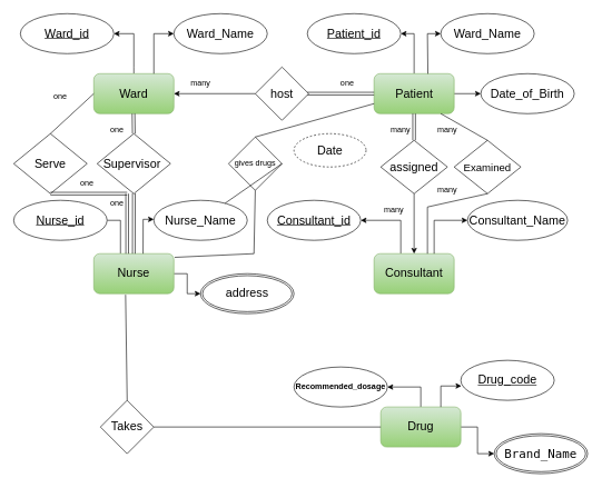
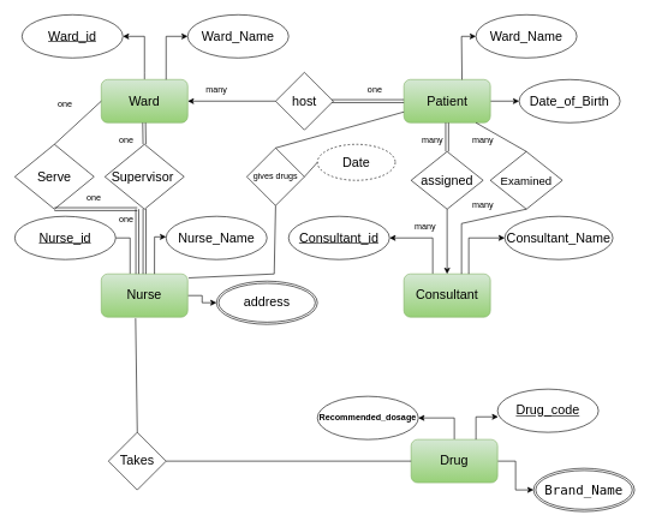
  <mxCell id="0" />
  <mxCell id="1" parent="0" />
  <mxCell id="2" value="" style="edgeStyle=orthogonalEdgeStyle;rounded=0;orthogonalLoop=1;jettySize=auto;html=1;" parent="1" source="3" target="4" edge="1"><mxGeometry relative="1" as="geometry"><Array as="points"><mxPoint x="200" y="100" /><mxPoint x="200" y="100" /></Array></mxGeometry></mxCell>
  <mxCell id="3" value="&lt;font style=&quot;font-size: 18px;&quot;&gt;Ward&lt;/font&gt;" style="rounded=1;whiteSpace=wrap;html=1;fillColor=#d5e8d4;strokeColor=#82b366;gradientColor=#97d077;fontColor=#000000;" parent="1" vertex="1"><mxGeometry x="140" y="110" width="120" height="60" as="geometry" /></mxCell>
  <mxCell id="4" value="&lt;font style=&quot;font-size: 18px;&quot;&gt;Ward_id&lt;/font&gt;" style="ellipse;whiteSpace=wrap;html=1;rounded=1;fontStyle=4" parent="1" vertex="1"><mxGeometry x="30" y="20" width="140" height="60" as="geometry" /></mxCell>
  <mxCell id="5" value="&lt;font style=&quot;font-size: 18px;&quot;&gt;Ward_Name&lt;/font&gt;" style="ellipse;whiteSpace=wrap;html=1;rounded=1;" parent="1" vertex="1"><mxGeometry x="260" y="20" width="140" height="60" as="geometry" /></mxCell>
  <mxCell id="6" value="" style="endArrow=classic;html=1;rounded=0;exitX=0.75;exitY=0;exitDx=0;exitDy=0;entryX=0;entryY=0.5;entryDx=0;entryDy=0;" parent="1" source="3" target="5" edge="1"><mxGeometry width="50" height="50" relative="1" as="geometry"><mxPoint x="175" y="131.62" as="sourcePoint" /><mxPoint x="300" y="50" as="targetPoint" /><Array as="points"><mxPoint x="230" y="50" /></Array></mxGeometry></mxCell>
- <mxCell id="7" style="edgeStyle=orthogonalEdgeStyle;rounded=0;orthogonalLoop=1;jettySize=auto;html=1;entryX=1;entryY=0.5;entryDx=0;entryDy=0;" parent="1" source="9" target="10" edge="1"><mxGeometry relative="1" as="geometry" /></mxCell>
  <mxCell id="8" style="edgeStyle=orthogonalEdgeStyle;rounded=0;orthogonalLoop=1;jettySize=auto;html=1;exitX=1;exitY=0.5;exitDx=0;exitDy=0;entryX=0;entryY=0.5;entryDx=0;entryDy=0;" parent="1" source="9" target="13" edge="1"><mxGeometry relative="1" as="geometry" /></mxCell>
  <mxCell id="9" value="&lt;font style=&quot;font-size: 18px;&quot;&gt;Patient&lt;/font&gt;" style="rounded=1;html=1;fillColor=#d5e8d4;gradientColor=#97d077;strokeColor=#82b366;fontColor=#000000;labelBackgroundColor=none;labelBorderColor=none;" parent="1" vertex="1"><mxGeometry x="560" y="110" width="120" height="60" as="geometry" /></mxCell>
- <mxCell id="10" value="&lt;span style=&quot;font-size: 18px;&quot;&gt;Patient_id&lt;/span&gt;" style="ellipse;whiteSpace=wrap;html=1;rounded=1;fontStyle=4" parent="1" vertex="1"><mxGeometry x="460" y="20" width="140" height="60" as="geometry" /></mxCell>
  <mxCell id="11" value="&lt;font style=&quot;font-size: 18px;&quot;&gt;Ward_Name&lt;/font&gt;" style="ellipse;whiteSpace=wrap;html=1;rounded=1;" parent="1" vertex="1"><mxGeometry x="660" y="20" width="140" height="60" as="geometry" /></mxCell>
  <mxCell id="12" value="" style="endArrow=classic;html=1;rounded=0;entryX=0;entryY=0.5;entryDx=0;entryDy=0;exitX=0.672;exitY=0.003;exitDx=0;exitDy=0;exitPerimeter=0;" parent="1" source="9" target="11" edge="1"><mxGeometry width="50" height="50" relative="1" as="geometry"><mxPoint x="640" y="100" as="sourcePoint" /><mxPoint x="690" y="70" as="targetPoint" /><Array as="points"><mxPoint x="640" y="50" /></Array></mxGeometry></mxCell>
  <mxCell id="13" value="&lt;span style=&quot;font-size: 18px;&quot;&gt;Date_of_Birth&lt;/span&gt;" style="ellipse;whiteSpace=wrap;html=1;rounded=1;" parent="1" vertex="1"><mxGeometry x="720" y="110" width="140" height="60" as="geometry" /></mxCell>
  <mxCell id="14" style="edgeStyle=orthogonalEdgeStyle;rounded=0;orthogonalLoop=1;jettySize=auto;html=1;entryX=1;entryY=0.5;entryDx=0;entryDy=0;" parent="1" source="15" target="3" edge="1"><mxGeometry relative="1" as="geometry" /></mxCell>
  <mxCell id="15" value="&lt;font style=&quot;font-size: 18px;&quot;&gt;host&lt;/font&gt;" style="rhombus;whiteSpace=wrap;html=1;" parent="1" vertex="1"><mxGeometry x="382" y="100" width="80" height="80" as="geometry" /></mxCell>
  <mxCell id="16" value="many" style="text;html=1;align=center;verticalAlign=middle;whiteSpace=wrap;rounded=0;" parent="1" vertex="1"><mxGeometry x="270" y="110" width="60" height="30" as="geometry" /></mxCell>
  <mxCell id="17" value="one" style="text;html=1;align=center;verticalAlign=middle;whiteSpace=wrap;rounded=0;" parent="1" vertex="1"><mxGeometry x="490" y="110" width="60" height="30" as="geometry" /></mxCell>
  <mxCell id="18" style="edgeStyle=orthogonalEdgeStyle;rounded=0;orthogonalLoop=1;jettySize=auto;html=1;entryX=1;entryY=0.5;entryDx=0;entryDy=0;" parent="1" edge="1"><mxGeometry relative="1" as="geometry"><mxPoint x="600" y="380" as="sourcePoint" /><mxPoint x="540" y="330" as="targetPoint" /><Array as="points"><mxPoint x="600" y="330" /></Array></mxGeometry></mxCell>
  <mxCell id="19" value="&lt;font style=&quot;font-size: 18px;&quot;&gt;Consultant&lt;/font&gt;" style="rounded=1;whiteSpace=wrap;html=1;fillColor=#d5e8d4;gradientColor=#97d077;strokeColor=#82b366;fontColor=#000000;" parent="1" vertex="1"><mxGeometry x="560" y="380" width="120" height="60" as="geometry" /></mxCell>
  <mxCell id="20" value="&lt;font style=&quot;font-size: 18px;&quot;&gt;Consultant_id&lt;/font&gt;" style="ellipse;whiteSpace=wrap;html=1;rounded=1;fontStyle=4" parent="1" vertex="1"><mxGeometry x="400" y="300" width="140" height="60" as="geometry" /></mxCell>
  <mxCell id="21" value="&lt;span style=&quot;font-size: 18px;&quot;&gt;Consultant_Name&lt;/span&gt;" style="ellipse;whiteSpace=wrap;html=1;rounded=1;fontStyle=0" parent="1" vertex="1"><mxGeometry x="700" y="300" width="150" height="60" as="geometry" /></mxCell>
  <mxCell id="22" value="" style="endArrow=classic;html=1;rounded=0;" parent="1" edge="1"><mxGeometry width="50" height="50" relative="1" as="geometry"><mxPoint x="650" y="380" as="sourcePoint" /><mxPoint x="700" y="330" as="targetPoint" /><Array as="points"><mxPoint x="650" y="330" /></Array></mxGeometry></mxCell>
  <mxCell id="23" style="edgeStyle=orthogonalEdgeStyle;rounded=0;orthogonalLoop=1;jettySize=auto;html=1;entryX=0.5;entryY=0;entryDx=0;entryDy=0;" parent="1" source="24" target="19" edge="1"><mxGeometry relative="1" as="geometry" /></mxCell>
  <mxCell id="24" value="&lt;font style=&quot;font-size: 18px;&quot;&gt;assigned&lt;/font&gt;" style="rhombus;whiteSpace=wrap;html=1;" parent="1" vertex="1"><mxGeometry x="570" y="210" width="100" height="80" as="geometry" /></mxCell>
  <mxCell id="25" value="many" style="text;html=1;align=center;verticalAlign=middle;whiteSpace=wrap;rounded=0;" parent="1" vertex="1"><mxGeometry x="570" y="180" width="60" height="30" as="geometry" /></mxCell>
  <mxCell id="26" value="many" style="text;html=1;align=center;verticalAlign=middle;whiteSpace=wrap;rounded=0;" parent="1" vertex="1"><mxGeometry x="560" y="300" width="60" height="30" as="geometry" /></mxCell>
  <mxCell id="27" style="edgeStyle=orthogonalEdgeStyle;rounded=0;orthogonalLoop=1;jettySize=auto;html=1;entryX=1;entryY=0.5;entryDx=0;entryDy=0;endArrow=none;" parent="1" source="29" target="30" edge="1"><mxGeometry relative="1" as="geometry"><Array as="points"><mxPoint x="180" y="330" /></Array></mxGeometry></mxCell>
  <mxCell id="28" style="edgeStyle=orthogonalEdgeStyle;rounded=0;orthogonalLoop=1;jettySize=auto;html=1;entryX=0;entryY=0.5;entryDx=0;entryDy=0;" parent="1" source="29" target="33" edge="1"><mxGeometry relative="1" as="geometry" /></mxCell>
  <mxCell id="29" value="&lt;font style=&quot;font-size: 18px;&quot;&gt;Nurse&lt;/font&gt;" style="rounded=1;whiteSpace=wrap;html=1;fillColor=#d5e8d4;gradientColor=#97d077;strokeColor=#82b366;fontColor=#000000;" parent="1" vertex="1"><mxGeometry x="140" y="380" width="120" height="60" as="geometry" /></mxCell>
  <mxCell id="30" value="&lt;font style=&quot;font-size: 18px;&quot;&gt;Nurse_id&lt;/font&gt;" style="ellipse;whiteSpace=wrap;html=1;rounded=1;fontStyle=4" parent="1" vertex="1"><mxGeometry x="20" y="300" width="140" height="60" as="geometry" /></mxCell>
  <mxCell id="31" value="&lt;font style=&quot;font-size: 18px;&quot;&gt;Nurse_Name&lt;/font&gt;" style="ellipse;whiteSpace=wrap;html=1;rounded=1;fontStyle=0" parent="1" vertex="1"><mxGeometry x="230" y="300" width="140" height="60" as="geometry" /></mxCell>
  <mxCell id="32" value="" style="endArrow=classic;html=1;rounded=0;exitX=0.624;exitY=0.025;exitDx=0;exitDy=0;exitPerimeter=0;entryX=0;entryY=0.5;entryDx=0;entryDy=0;" parent="1" edge="1"><mxGeometry width="50" height="50" relative="1" as="geometry"><mxPoint x="213.88" y="380" as="sourcePoint" /><mxPoint x="230" y="328.5" as="targetPoint" /><Array as="points"><mxPoint x="214" y="328.5" /></Array></mxGeometry></mxCell>
- <mxCell id="33" value="&lt;font style=&quot;font-size: 18px;&quot;&gt;address&lt;/font&gt;" style="ellipse;shape=doubleEllipse;margin=3;whiteSpace=wrap;html=1;align=center;" parent="1" vertex="1"><mxGeometry x="300" y="410" width="140" height="60" as="geometry" /></mxCell>
+ <mxCell id="33" value="&lt;font style=&quot;font-size: 18px;&quot;&gt;address&lt;/font&gt;" style="ellipse;shape=doubleEllipse;margin=3;whiteSpace=wrap;html=1;align=center;" parent="1" vertex="1"><mxGeometry x="300" y="390" width="140" height="60" as="geometry" /></mxCell>
  <mxCell id="34" value="&lt;font style=&quot;font-size: 18px;&quot;&gt;Supervisor&amp;nbsp;&lt;/font&gt;" style="rhombus;whiteSpace=wrap;html=1;" parent="1" vertex="1"><mxGeometry x="145" y="200" width="110" height="90" as="geometry" /></mxCell>
  <mxCell id="35" value="one" style="text;html=1;align=center;verticalAlign=middle;whiteSpace=wrap;rounded=0;" parent="1" vertex="1"><mxGeometry x="145" y="180" width="60" height="30" as="geometry" /></mxCell>
  <mxCell id="36" value="one" style="text;html=1;align=center;verticalAlign=middle;whiteSpace=wrap;rounded=0;" parent="1" vertex="1"><mxGeometry x="145" y="290" width="60" height="30" as="geometry" /></mxCell>
  <mxCell id="37" style="edgeStyle=orthogonalEdgeStyle;rounded=0;orthogonalLoop=1;jettySize=auto;html=1;entryX=1;entryY=0.5;entryDx=0;entryDy=0;" parent="1" source="39" target="40" edge="1"><mxGeometry relative="1" as="geometry" /></mxCell>
  <mxCell id="38" style="edgeStyle=orthogonalEdgeStyle;rounded=0;orthogonalLoop=1;jettySize=auto;html=1;exitX=1;exitY=0.5;exitDx=0;exitDy=0;" parent="1" source="39" target="43" edge="1"><mxGeometry relative="1" as="geometry" /></mxCell>
  <mxCell id="39" value="&lt;span style=&quot;font-size: 18px;&quot;&gt;Drug&lt;/span&gt;" style="rounded=1;whiteSpace=wrap;html=1;fillColor=#d5e8d4;gradientColor=#97d077;strokeColor=#82b366;fontColor=#000000;" parent="1" vertex="1"><mxGeometry x="570" y="610" width="120" height="60" as="geometry" /></mxCell>
  <mxCell id="40" value="&lt;b&gt;Recommended_dosage&lt;/b&gt;" style="ellipse;whiteSpace=wrap;html=1;rounded=1;fontStyle=0" parent="1" vertex="1"><mxGeometry x="440" y="550" width="140" height="60" as="geometry" /></mxCell>
  <mxCell id="41" style="edgeStyle=orthogonalEdgeStyle;rounded=0;orthogonalLoop=1;jettySize=auto;html=1;entryX=0.006;entryY=0.641;entryDx=0;entryDy=0;entryPerimeter=0;" parent="1" target="42" edge="1"><mxGeometry relative="1" as="geometry"><mxPoint x="680" y="578" as="targetPoint" /><mxPoint x="660" y="610" as="sourcePoint" /><Array as="points"><mxPoint x="660" y="579" /></Array></mxGeometry></mxCell>
  <mxCell id="42" value="Drug_code" style="ellipse;whiteSpace=wrap;html=1;rounded=1;fontStyle=4;fontSize=18;" parent="1" vertex="1"><mxGeometry x="690" y="540" width="140" height="60" as="geometry" /></mxCell>
  <mxCell id="43" value="&lt;code data-end=&quot;760&quot; data-start=&quot;748&quot;&gt;&lt;font style=&quot;font-size: 18px;&quot;&gt;Brand_Name&lt;/font&gt;&lt;/code&gt;" style="ellipse;shape=doubleEllipse;margin=3;whiteSpace=wrap;html=1;align=center;" parent="1" vertex="1"><mxGeometry x="740" y="650" width="140" height="60" as="geometry" /></mxCell>
  <mxCell id="44" value="" style="shape=link;html=1;rounded=0;" parent="1" edge="1"><mxGeometry width="100" relative="1" as="geometry"><mxPoint x="460" y="140" as="sourcePoint" /><mxPoint x="560" y="140" as="targetPoint" /></mxGeometry></mxCell>
  <mxCell id="45" value="" style="shape=link;html=1;rounded=0;exitX=0.5;exitY=0;exitDx=0;exitDy=0;" parent="1" source="24" edge="1"><mxGeometry width="100" relative="1" as="geometry"><mxPoint x="620" y="220" as="sourcePoint" /><mxPoint x="620" y="170" as="targetPoint" /></mxGeometry></mxCell>
  <mxCell id="46" value="" style="shape=link;html=1;rounded=0;" parent="1" edge="1"><mxGeometry width="100" relative="1" as="geometry"><mxPoint x="199.5" y="170" as="sourcePoint" /><mxPoint x="200" y="200" as="targetPoint" /></mxGeometry></mxCell>
  <mxCell id="47" value="" style="shape=link;html=1;rounded=0;entryX=0.5;entryY=0;entryDx=0;entryDy=0;exitX=0.918;exitY=-0.012;exitDx=0;exitDy=0;exitPerimeter=0;" parent="1" target="29" edge="1" source="36"><mxGeometry width="100" relative="1" as="geometry"><mxPoint x="200" y="310" as="sourcePoint" /><mxPoint x="200" y="360" as="targetPoint" /></mxGeometry></mxCell>
  <mxCell id="48" value="&lt;font style=&quot;font-size: 16px;&quot;&gt;Examined&lt;/font&gt;" style="rhombus;whiteSpace=wrap;html=1;" vertex="1" parent="1"><mxGeometry x="680" y="210" width="100" height="80" as="geometry" /></mxCell>
  <mxCell id="49" value="" style="endArrow=none;html=1;rounded=0;exitX=0.5;exitY=0;exitDx=0;exitDy=0;" edge="1" parent="1" source="48"><mxGeometry width="50" height="50" relative="1" as="geometry"><mxPoint x="610" y="220" as="sourcePoint" /><mxPoint x="660" y="170" as="targetPoint" /></mxGeometry></mxCell>
  <mxCell id="50" value="" style="endArrow=none;html=1;rounded=0;" edge="1" parent="1"><mxGeometry width="50" height="50" relative="1" as="geometry"><mxPoint x="640" y="310" as="sourcePoint" /><mxPoint x="730" y="290" as="targetPoint" /></mxGeometry></mxCell>
  <mxCell id="51" value="" style="endArrow=none;html=1;rounded=0;" edge="1" parent="1"><mxGeometry width="50" height="50" relative="1" as="geometry"><mxPoint x="640" y="380" as="sourcePoint" /><mxPoint x="640" y="310" as="targetPoint" /></mxGeometry></mxCell>
  <mxCell id="52" value="many" style="text;html=1;align=center;verticalAlign=middle;whiteSpace=wrap;rounded=0;" vertex="1" parent="1"><mxGeometry x="640" y="180" width="60" height="30" as="geometry" /></mxCell>
  <mxCell id="53" value="many" style="text;html=1;align=center;verticalAlign=middle;whiteSpace=wrap;rounded=0;" vertex="1" parent="1"><mxGeometry x="640" y="270" width="60" height="30" as="geometry" /></mxCell>
  <mxCell id="54" value="&lt;font style=&quot;font-size: 18px;&quot;&gt;Serve&lt;/font&gt;" style="rhombus;whiteSpace=wrap;html=1;" vertex="1" parent="1"><mxGeometry x="20" y="200" width="110" height="90" as="geometry" /></mxCell>
  <mxCell id="55" value="" style="shape=link;html=1;rounded=0;exitX=0.5;exitY=1;exitDx=0;exitDy=0;entryX=0.75;entryY=0;entryDx=0;entryDy=0;" edge="1" parent="1" source="54" target="36"><mxGeometry width="100" relative="1" as="geometry"><mxPoint x="80" y="290" as="sourcePoint" /><mxPoint x="180" y="290" as="targetPoint" /></mxGeometry></mxCell>
  <mxCell id="56" value="" style="shape=link;html=1;rounded=0;entryX=0.417;entryY=0;entryDx=0;entryDy=0;entryPerimeter=0;" edge="1" parent="1" target="29"><mxGeometry width="100" relative="1" as="geometry"><mxPoint x="190" y="290" as="sourcePoint" /><mxPoint x="190" y="320" as="targetPoint" /></mxGeometry></mxCell>
  <mxCell id="57" value="" style="endArrow=none;html=1;rounded=0;entryX=0;entryY=0.5;entryDx=0;entryDy=0;" edge="1" parent="1" target="3"><mxGeometry width="50" height="50" relative="1" as="geometry"><mxPoint x="75" y="200" as="sourcePoint" /><mxPoint x="125" y="150" as="targetPoint" /></mxGeometry></mxCell>
  <mxCell id="58" value="one" style="text;html=1;align=center;verticalAlign=middle;whiteSpace=wrap;rounded=0;" vertex="1" parent="1"><mxGeometry x="60" y="130" width="60" height="30" as="geometry" /></mxCell>
  <mxCell id="59" value="one" style="text;html=1;align=center;verticalAlign=middle;whiteSpace=wrap;rounded=0;" vertex="1" parent="1"><mxGeometry x="100" y="260" width="60" height="30" as="geometry" /></mxCell>
  <mxCell id="60" value="&lt;font style=&quot;font-size: 18px;&quot;&gt;Takes&lt;/font&gt;" style="rhombus;whiteSpace=wrap;html=1;" vertex="1" parent="1"><mxGeometry x="150" y="600" width="80" height="80" as="geometry" /></mxCell>
  <mxCell id="61" value="" style="endArrow=none;html=1;rounded=0;entryX=0.397;entryY=1.027;entryDx=0;entryDy=0;entryPerimeter=0;exitX=0.5;exitY=0;exitDx=0;exitDy=0;" edge="1" parent="1" source="60" target="29"><mxGeometry width="50" height="50" relative="1" as="geometry"><mxPoint x="189.5" y="580" as="sourcePoint" /><mxPoint x="189.5" y="500" as="targetPoint" /></mxGeometry></mxCell>
  <mxCell id="62" value="" style="endArrow=none;html=1;rounded=0;exitX=1;exitY=0.5;exitDx=0;exitDy=0;entryX=0;entryY=0.5;entryDx=0;entryDy=0;" edge="1" parent="1" source="60" target="39"><mxGeometry width="50" height="50" relative="1" as="geometry"><mxPoint x="255" y="639.68" as="sourcePoint" /><mxPoint x="345" y="639.68" as="targetPoint" /></mxGeometry></mxCell>
  <mxCell id="63" value="gives drugs" style="rhombus;whiteSpace=wrap;html=1;" vertex="1" parent="1"><mxGeometry x="342" y="205" width="80" height="80" as="geometry" /></mxCell>
  <mxCell id="64" value="" style="endArrow=none;html=1;rounded=0;entryX=0.5;entryY=1;entryDx=0;entryDy=0;" edge="1" parent="1" target="63"><mxGeometry width="50" height="50" relative="1" as="geometry"><mxPoint x="380" y="380" as="sourcePoint" /><mxPoint x="390" y="350" as="targetPoint" /></mxGeometry></mxCell>
  <mxCell id="65" value="" style="endArrow=none;html=1;rounded=0;exitX=1.011;exitY=0.092;exitDx=0;exitDy=0;exitPerimeter=0;" edge="1" parent="1" source="29"><mxGeometry width="50" height="50" relative="1" as="geometry"><mxPoint x="320" y="420" as="sourcePoint" /><mxPoint x="380" y="380" as="targetPoint" /></mxGeometry></mxCell>
  <mxCell id="66" value="" style="endArrow=none;html=1;rounded=0;entryX=0;entryY=0.75;entryDx=0;entryDy=0;exitX=0.5;exitY=0;exitDx=0;exitDy=0;" edge="1" parent="1" source="63" target="9"><mxGeometry width="50" height="50" relative="1" as="geometry"><mxPoint x="500" y="210" as="sourcePoint" /><mxPoint x="550" y="160" as="targetPoint" /></mxGeometry></mxCell>
  <mxCell id="67" value="&lt;font style=&quot;font-size: 18px;&quot;&gt;Date&lt;/font&gt;" style="ellipse;whiteSpace=wrap;html=1;rounded=1;dashed=1;" vertex="1" parent="1"><mxGeometry x="440" y="200" width="108" height="50" as="geometry" /></mxCell>
- <mxCell id="68" value="" style="endArrow=none;html=1;rounded=0;exitX=1;exitY=0.5;exitDx=0;exitDy=0;" edge="1" parent="1" source="63" target="31"><mxGeometry width="50" height="50" relative="1" as="geometry"><mxPoint x="430" y="260" as="sourcePoint" /><mxPoint x="482" y="280" as="targetPoint" /></mxGeometry></mxCell>
+ <mxCell id="68" value="" style="endArrow=none;html=1;rounded=0;exitX=1;exitY=0.5;exitDx=0;exitDy=0;entryX=0;entryY=0.5;entryDx=0;entryDy=0;" edge="1" parent="1" source="63" target="67"><mxGeometry width="50" height="50" relative="1" as="geometry"><mxPoint x="430" y="260" as="sourcePoint" /><mxPoint x="482" y="280" as="targetPoint" /></mxGeometry></mxCell>
